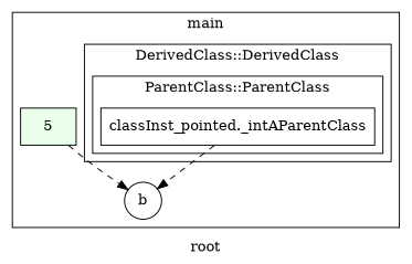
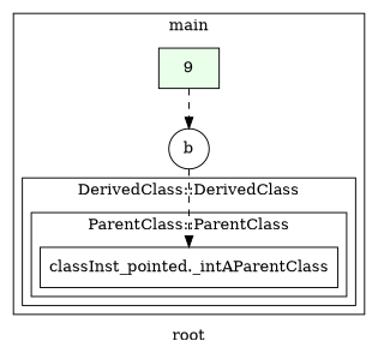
  digraph {
    label=root
    rankdir=TB
    node [shape=box]
    edge [style=dashed]
    n1 [label="classInst_pointed._intAParentClass" startingline=9]
-   n2 [fillcolor="#E9FFE9" label=5 startinglines=32 style=filled]
+   n2 [fillcolor="#E9FFE9" label=9 startinglines=32 style=filled]
    n3 [label=b shape=circle startingline=34]
    subgraph cluster_1 {
      label=main
      parent=G
      startinglines="23_30_30"
      n2
      n3
      subgraph cluster_2 {
        label="DerivedClass::DerivedClass"
        parent=cluster_1
        startinglines="30_30_32"
        subgraph cluster_3 {
          label="ParentClass::ParentClass"
          parent=cluster_2
          startinglines="30_32_23"
          n1
        }
      }
    }
-   n1 -> n3
+   n3 -> n1
    n2 -> n3
  }
